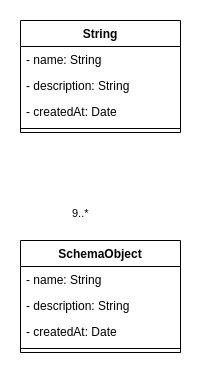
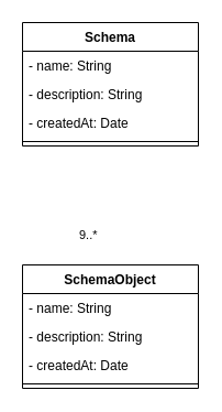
  <mxCell id="0" />
  <mxCell id="1" parent="0" />
- <mxCell id="2" value="String" style="swimlane;fontStyle=1;align=center;verticalAlign=top;childLayout=stackLayout;horizontal=1;startSize=26;horizontalStack=0;resizeParent=1;resizeParentMax=0;resizeLast=0;collapsible=1;marginBottom=0;whiteSpace=wrap;html=1;" vertex="1" parent="1"><mxGeometry x="20" y="20" width="160" height="112" as="geometry" /></mxCell>
+ <mxCell id="2" value="Schema" style="swimlane;fontStyle=1;align=center;verticalAlign=top;childLayout=stackLayout;horizontal=1;startSize=26;horizontalStack=0;resizeParent=1;resizeParentMax=0;resizeLast=0;collapsible=1;marginBottom=0;whiteSpace=wrap;html=1;" vertex="1" parent="1"><mxGeometry x="20" y="20" width="160" height="112" as="geometry" /></mxCell>
  <mxCell id="3" value="- name: String" style="text;strokeColor=none;fillColor=none;align=left;verticalAlign=top;spacingLeft=4;spacingRight=4;overflow=hidden;rotatable=0;points=[[0,0.5],[1,0.5]];portConstraint=eastwest;whiteSpace=wrap;html=1;" vertex="1" parent="2"><mxGeometry y="26" width="160" height="26" as="geometry" /></mxCell>
  <mxCell id="4" value="- description: String" style="text;strokeColor=none;fillColor=none;align=left;verticalAlign=top;spacingLeft=4;spacingRight=4;overflow=hidden;rotatable=0;points=[[0,0.5],[1,0.5]];portConstraint=eastwest;whiteSpace=wrap;html=1;" vertex="1" parent="2"><mxGeometry y="52" width="160" height="26" as="geometry" /></mxCell>
  <mxCell id="5" value="- createdAt: Date" style="text;strokeColor=none;fillColor=none;align=left;verticalAlign=top;spacingLeft=4;spacingRight=4;overflow=hidden;rotatable=0;points=[[0,0.5],[1,0.5]];portConstraint=eastwest;whiteSpace=wrap;html=1;" vertex="1" parent="2"><mxGeometry y="78" width="160" height="26" as="geometry" /></mxCell>
  <mxCell id="6" value="" style="line;strokeWidth=1;fillColor=none;align=left;verticalAlign=middle;spacingTop=-1;spacingLeft=3;spacingRight=3;rotatable=0;labelPosition=right;points=[];portConstraint=eastwest;strokeColor=inherit;" vertex="1" parent="2"><mxGeometry y="104" width="160" height="8" as="geometry" /></mxCell>
  <mxCell id="7" value="SchemaObject" style="swimlane;fontStyle=1;align=center;verticalAlign=top;childLayout=stackLayout;horizontal=1;startSize=26;horizontalStack=0;resizeParent=1;resizeParentMax=0;resizeLast=0;collapsible=1;marginBottom=0;whiteSpace=wrap;html=1;" vertex="1" parent="1"><mxGeometry x="20" y="240" width="160" height="112" as="geometry" /></mxCell>
  <mxCell id="8" value="- name: String" style="text;strokeColor=none;fillColor=none;align=left;verticalAlign=top;spacingLeft=4;spacingRight=4;overflow=hidden;rotatable=0;points=[[0,0.5],[1,0.5]];portConstraint=eastwest;whiteSpace=wrap;html=1;" vertex="1" parent="7"><mxGeometry y="26" width="160" height="26" as="geometry" /></mxCell>
  <mxCell id="9" value="- description: String" style="text;strokeColor=none;fillColor=none;align=left;verticalAlign=top;spacingLeft=4;spacingRight=4;overflow=hidden;rotatable=0;points=[[0,0.5],[1,0.5]];portConstraint=eastwest;whiteSpace=wrap;html=1;" vertex="1" parent="7"><mxGeometry y="52" width="160" height="26" as="geometry" /></mxCell>
  <mxCell id="10" value="- createdAt: Date" style="text;strokeColor=none;fillColor=none;align=left;verticalAlign=top;spacingLeft=4;spacingRight=4;overflow=hidden;rotatable=0;points=[[0,0.5],[1,0.5]];portConstraint=eastwest;whiteSpace=wrap;html=1;" vertex="1" parent="7"><mxGeometry y="78" width="160" height="26" as="geometry" /></mxCell>
  <mxCell id="11" value="" style="line;strokeWidth=1;fillColor=none;align=left;verticalAlign=middle;spacingTop=-1;spacingLeft=3;spacingRight=3;rotatable=0;labelPosition=right;points=[];portConstraint=eastwest;strokeColor=inherit;" vertex="1" parent="7"><mxGeometry y="104" width="160" height="8" as="geometry" /></mxCell>
  <mxCell id="12" value="9..*" style="edgeLabel;resizable=0;html=1;align=left;verticalAlign=top;" connectable="0" vertex="1" parent="1"><mxGeometry x="70" y="200" as="geometry" /></mxCell>
